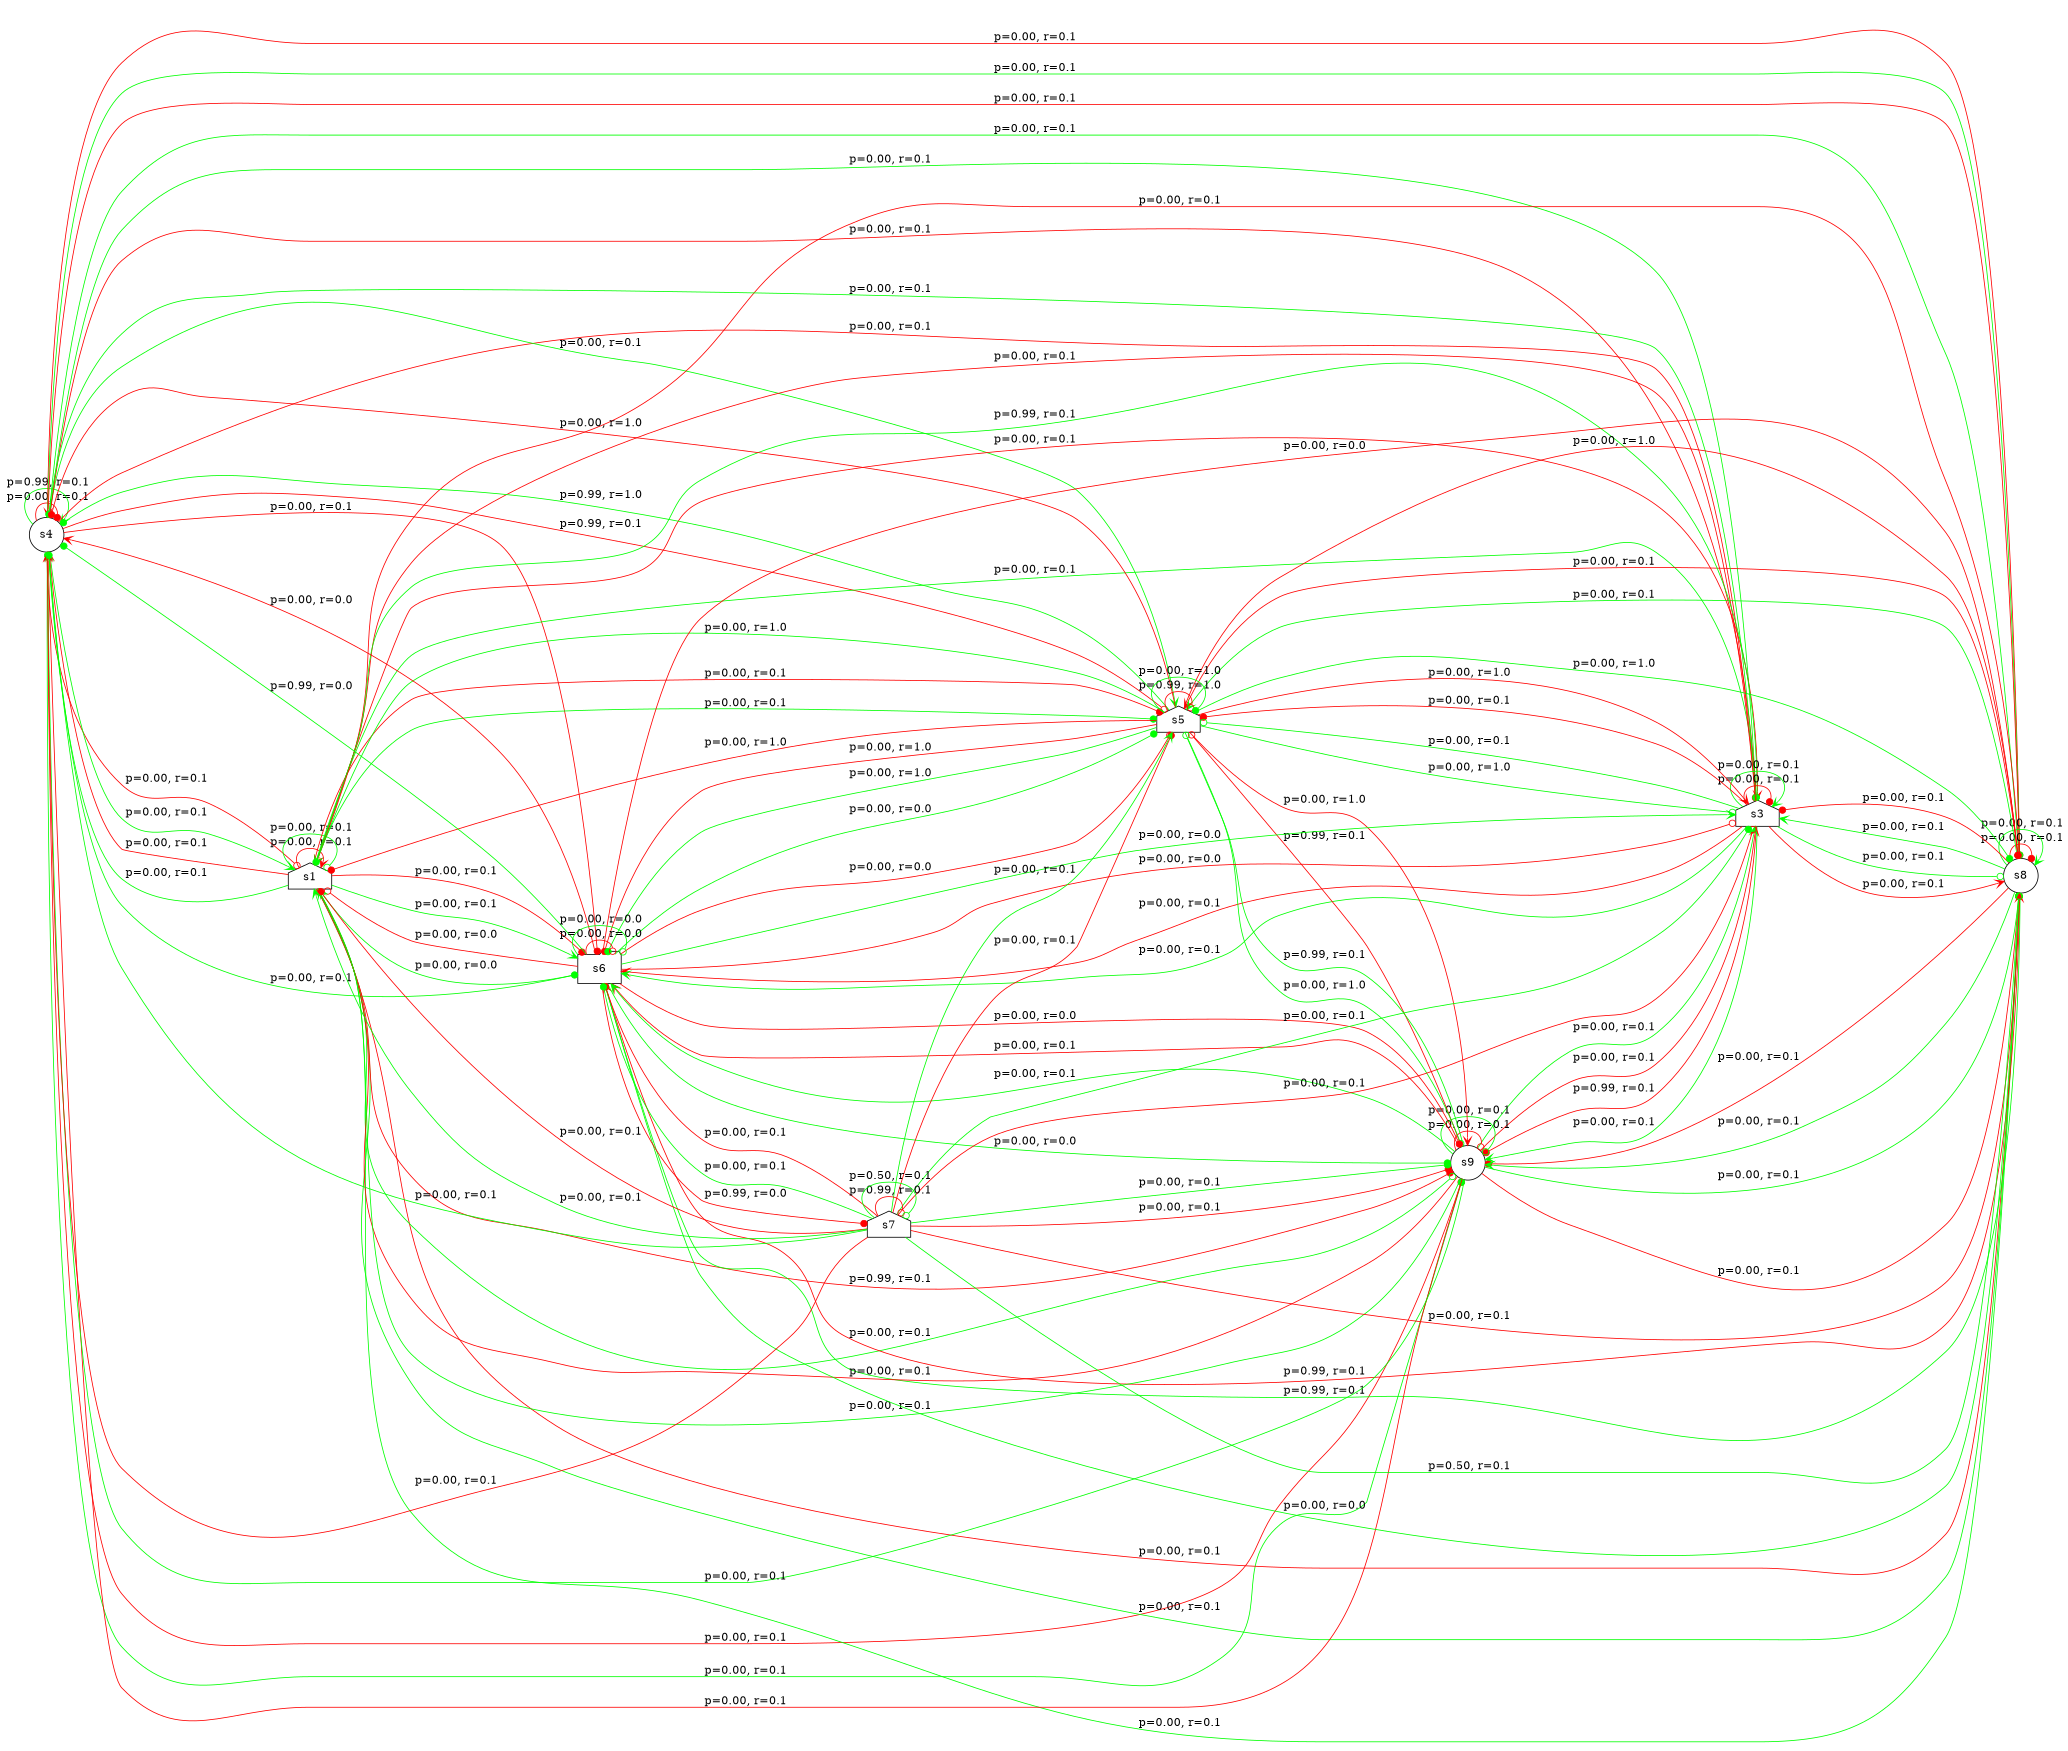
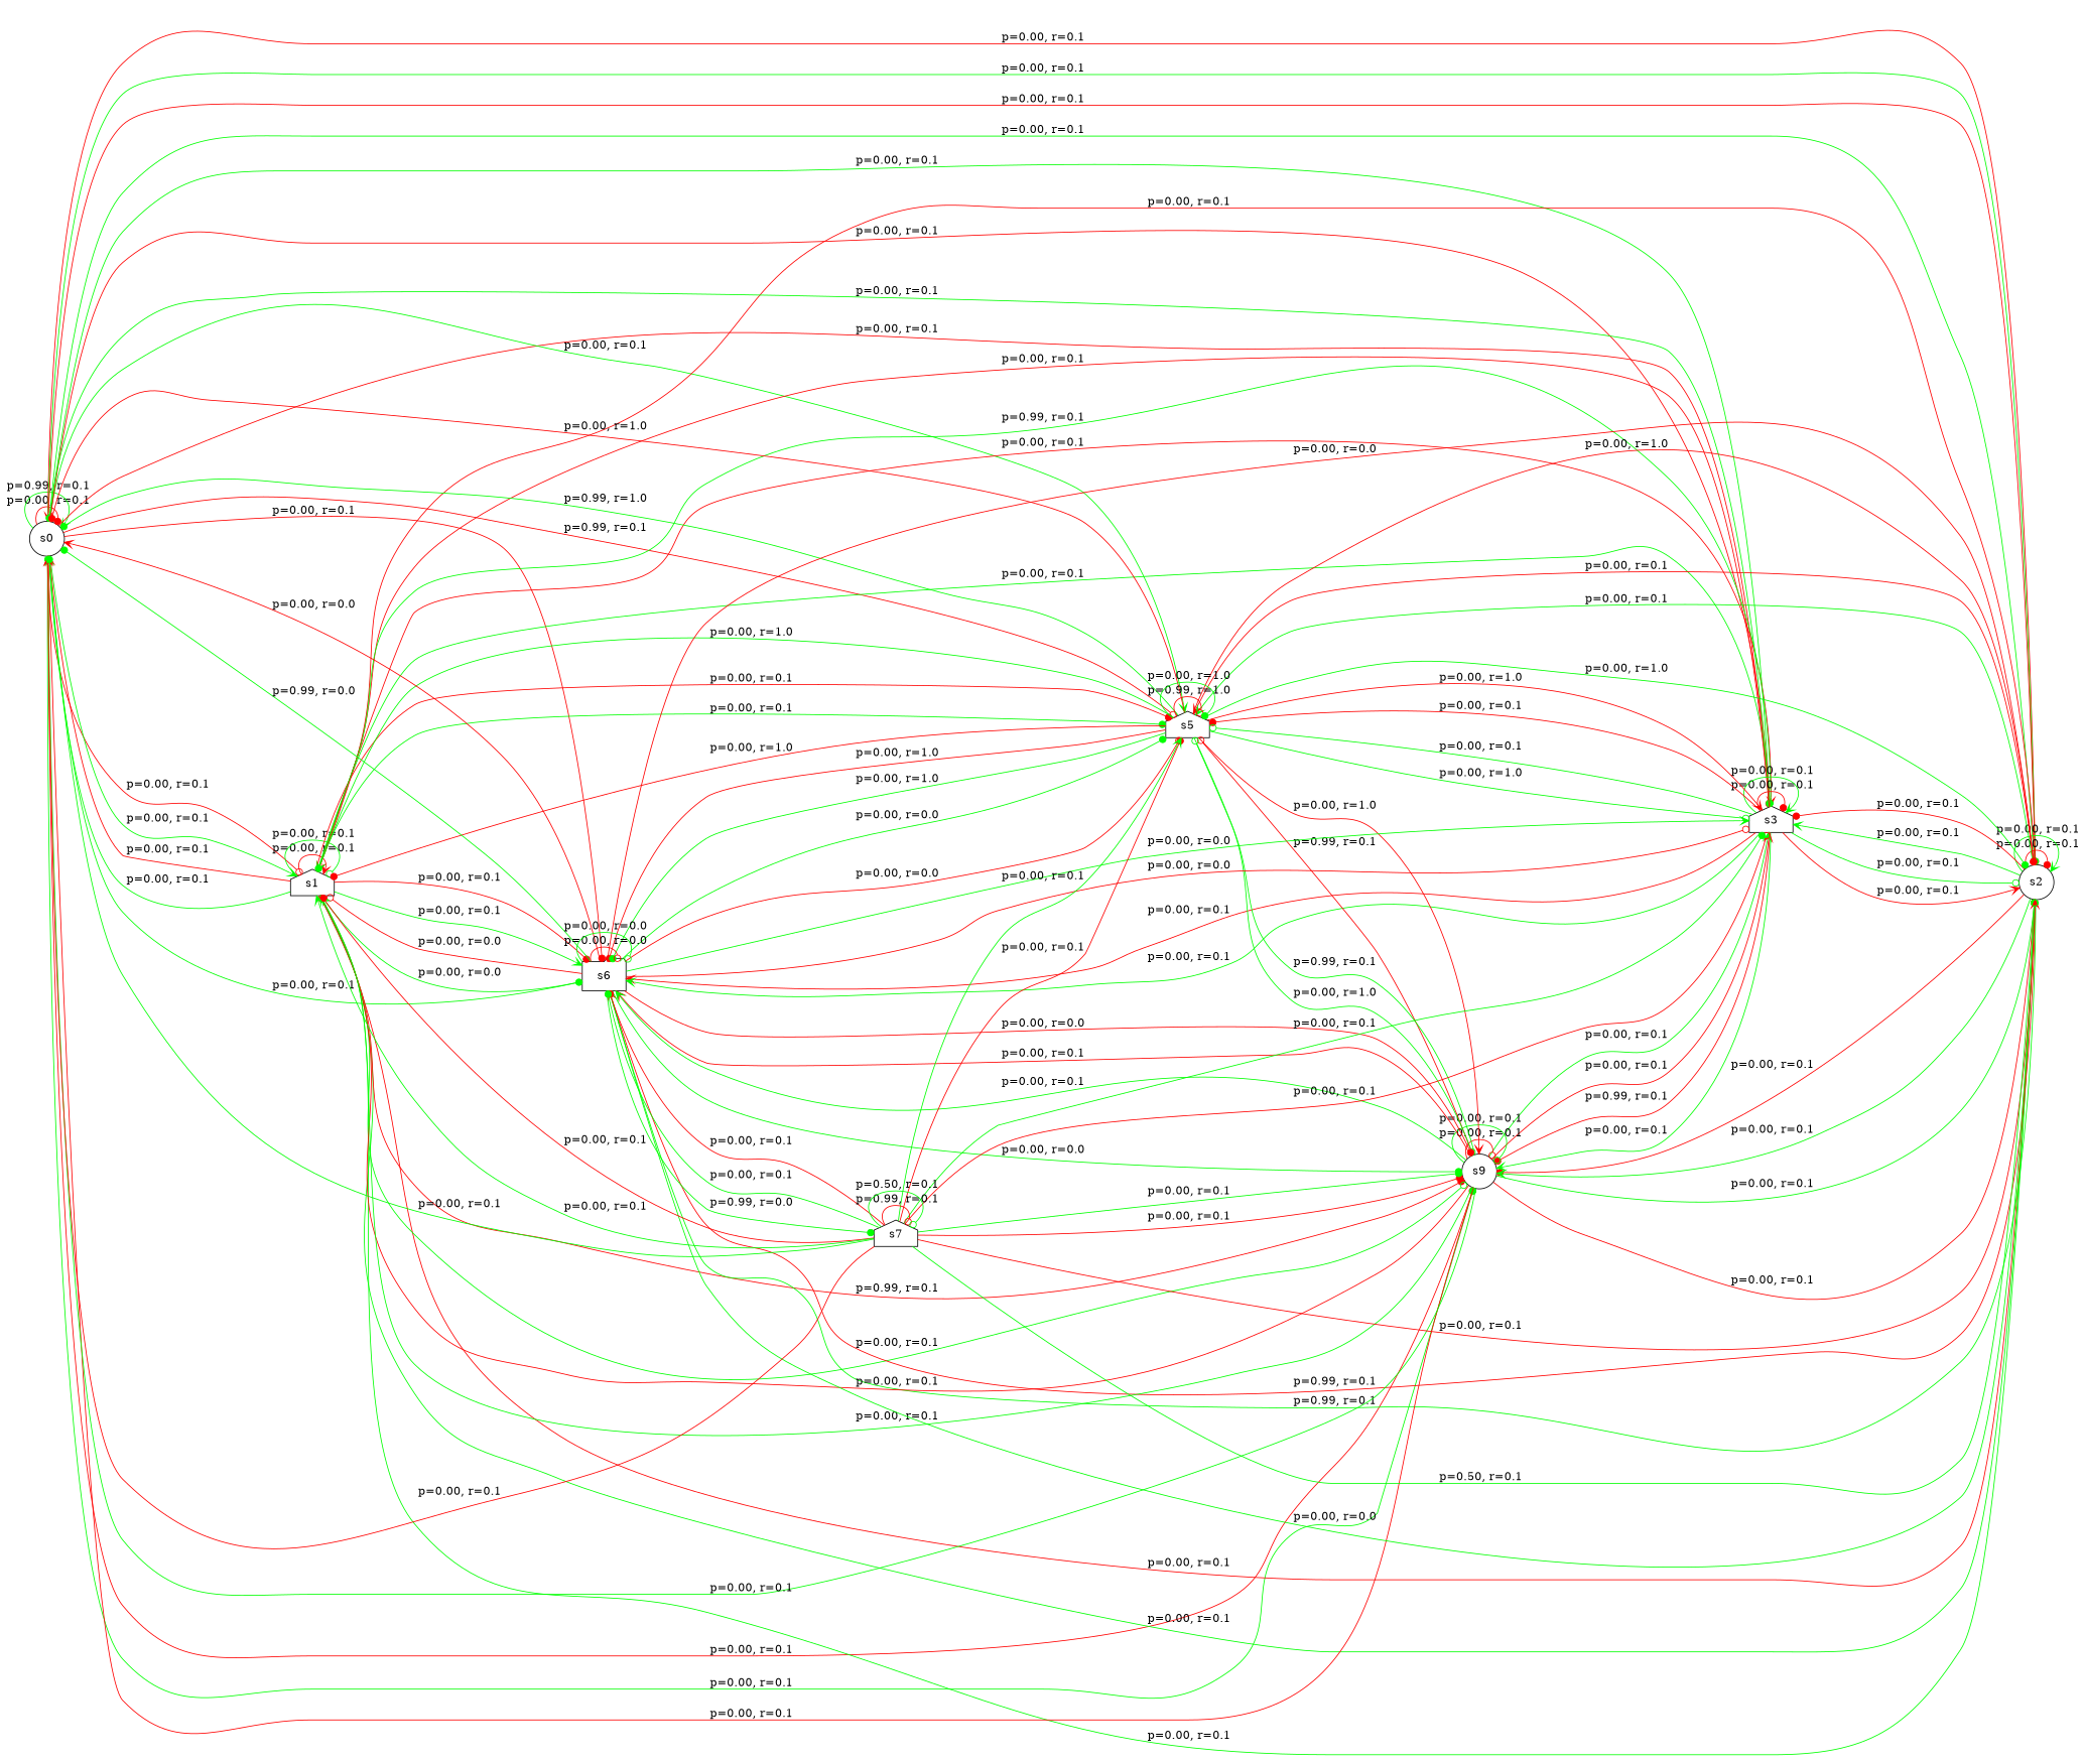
  digraph {
    rankdir=LR
    ranksep=2
    node [shape=house]
    edge [arrowhead=dot color=red]
-   s0 [shape=circle label=s4]
+   s0 [shape=circle]
    s1
-   s2 [shape=circle label=s8]
+   s2 [shape=circle]
    s3
    n5 [label=s9 shape=circle]
    s5
    s6 [shape=folder]
    s7
    s0 -> s0 [label=" p=0.00, r=0.1"]
    s0 -> s0 [arrowhead=vee color=green label=" p=0.99, r=0.1"]
    s0 -> s1 [arrowhead=odot label=" p=0.00, r=0.1"]
    s0 -> s1 [arrowhead=vee color=green label=" p=0.00, r=0.1"]
    s0 -> s2 [arrowhead=odot label=" p=0.00, r=0.1"]
    s0 -> s2 [color=green label=" p=0.00, r=0.1"]
    s0 -> s3 [label=" p=0.00, r=0.1"]
    s0 -> s3 [color=green label=" p=0.00, r=0.1"]
    s0 -> n5 [arrowhead=odot label=" p=0.00, r=0.1"]
    s0 -> n5 [color=green label=" p=0.00, r=0.1"]
    s0 -> s5 [arrowhead=odot label=" p=0.99, r=0.1"]
    s0 -> s5 [arrowhead=vee color=green label=" p=0.00, r=0.1"]
    s0 -> s6 [label=" p=0.00, r=0.1"]
    s0 -> s6 [color=green label=" p=0.00, r=0.1"]
    s1 -> s0 [arrowhead=vee label=" p=0.00, r=0.1"]
    s1 -> s0 [arrowhead=vee color=green label=" p=0.00, r=0.1"]
    s1 -> s1 [arrowhead=vee label=" p=0.00, r=0.1"]
    s1 -> s1 [arrowhead=odot color=green label=" p=0.00, r=0.1"]
    s1 -> s2 [arrowhead=odot label=" p=0.00, r=0.1"]
    s1 -> s2 [color=green label=" p=0.00, r=0.1"]
    s1 -> s3 [arrowhead=vee label=" p=0.00, r=0.1"]
    s1 -> s3 [color=green label=" p=0.00, r=0.1"]
    s1 -> n5 [label=" p=0.99, r=0.1"]
    s1 -> n5 [arrowhead=odot color=green label=" p=0.00, r=0.1"]
    s1 -> s5 [label=" p=0.00, r=0.1"]
    s1 -> s5 [color=green label=" p=0.00, r=0.1"]
    s1 -> s6 [label=" p=0.00, r=0.1"]
    s1 -> s6 [arrowhead=vee color=green label=" p=0.00, r=0.1"]
    s2 -> s0 [arrowhead=vee label=" p=0.00, r=0.1"]
    s2 -> s0 [arrowhead=odot color=green label=" p=0.00, r=0.1"]
    s2 -> s1 [arrowhead=vee label=" p=0.00, r=0.1"]
    s2 -> s1 [arrowhead=odot color=green label=" p=0.00, r=0.1"]
    s2 -> s2 [label=" p=0.00, r=0.1"]
    s2 -> s2 [arrowhead=vee color=green label=" p=0.00, r=0.1"]
    s2 -> s3 [label=" p=0.00, r=0.1"]
    s2 -> s3 [arrowhead=vee color=green label=" p=0.00, r=0.1"]
    s2 -> n5 [label=" p=0.00, r=0.1"]
    s2 -> n5 [arrowhead=vee color=green label=" p=0.00, r=0.1"]
    s2 -> s5 [arrowhead=vee label=" p=0.00, r=0.1"]
    s2 -> s5 [arrowhead=vee color=green label=" p=0.00, r=0.1"]
    s2 -> s6 [arrowhead=vee label=" p=0.99, r=0.1"]
    s2 -> s6 [color=green label=" p=0.99, r=0.1"]
    s3 -> s0 [label=" p=0.00, r=0.1"]
    s3 -> s0 [color=green label=" p=0.00, r=0.1"]
    s3 -> s1 [arrowhead=vee label=" p=0.00, r=0.1"]
    s3 -> s1 [color=green label=" p=0.99, r=0.1"]
    s3 -> s2 [arrowhead=vee label=" p=0.00, r=0.1"]
    s3 -> s2 [arrowhead=odot color=green label=" p=0.00, r=0.1"]
    s3 -> s3 [label=" p=0.00, r=0.1"]
    s3 -> s3 [arrowhead=vee color=green label=" p=0.00, r=0.1"]
    s3 -> n5 [label=" p=0.99, r=0.1"]
    s3 -> n5 [arrowhead=vee color=green label=" p=0.00, r=0.1"]
    s3 -> s5 [label=" p=0.00, r=0.1"]
    s3 -> s5 [arrowhead=odot color=green label=" p=0.00, r=0.1"]
    s3 -> s6 [arrowhead=vee label=" p=0.00, r=0.1"]
    s3 -> s6 [arrowhead=vee color=green label=" p=0.00, r=0.1"]
    n5 -> s0 [arrowhead=vee label=" p=0.00, r=0.1"]
    n5 -> s0 [color=green label=" p=0.00, r=0.1"]
    n5 -> s1 [arrowhead=odot label=" p=0.00, r=0.1"]
    n5 -> s1 [arrowhead=vee color=green label=" p=0.00, r=0.1"]
    n5 -> s2 [label=" p=0.00, r=0.1"]
    n5 -> s2 [arrowhead=odot color=green label=" p=0.00, r=0.1"]
    n5 -> s3 [arrowhead=vee label=" p=0.00, r=0.1"]
    n5 -> s3 [arrowhead=vee color=green label=" p=0.00, r=0.1"]
    n5 -> n5 [arrowhead=odot label=" p=0.00, r=0.1"]
    n5 -> n5 [arrowhead=odot color=green label=" p=0.00, r=0.1"]
    n5 -> s5 [arrowhead=odot label=" p=0.99, r=0.1"]
    n5 -> s5 [arrowhead=odot color=green label=" p=0.99, r=0.1"]
    n5 -> s6 [arrowhead=vee label=" p=0.00, r=0.1"]
    n5 -> s6 [arrowhead=vee color=green label=" p=0.00, r=0.1"]
    s5 -> s0 [label=" p=0.00, r=1.0"]
    s5 -> s0 [color=green label=" p=0.99, r=1.0"]
    s5 -> s1 [label=" p=0.00, r=1.0"]
    s5 -> s1 [arrowhead=vee color=green label=" p=0.00, r=1.0"]
    s5 -> s2 [label=" p=0.00, r=1.0"]
    s5 -> s2 [color=green label=" p=0.00, r=1.0"]
    s5 -> s3 [arrowhead=vee label=" p=0.00, r=1.0"]
    s5 -> s3 [arrowhead=odot color=green label=" p=0.00, r=1.0"]
    s5 -> n5 [arrowhead=vee label=" p=0.00, r=1.0"]
    s5 -> n5 [arrowhead=odot color=green label=" p=0.00, r=1.0"]
    s5 -> s5 [arrowhead=odot label=" p=0.99, r=1.0"]
    s5 -> s5 [color=green label=" p=0.00, r=1.0"]
    s5 -> s6 [label=" p=0.00, r=1.0"]
    s5 -> s6 [color=green label=" p=0.00, r=1.0"]
    s6 -> s0 [arrowhead=vee label=" p=0.00, r=0.0"]
    s6 -> s0 [color=green label=" p=0.99, r=0.0"]
    s6 -> s1 [arrowhead=odot label=" p=0.00, r=0.0"]
    s6 -> s1 [arrowhead=vee color=green label=" p=0.00, r=0.0"]
    s6 -> s2 [label=" p=0.00, r=0.0"]
    s6 -> s2 [color=green label=" p=0.00, r=0.0"]
    s6 -> s3 [arrowhead=odot label=" p=0.00, r=0.0"]
    s6 -> s3 [arrowhead=vee color=green label=" p=0.00, r=0.0"]
    s6 -> n5 [label=" p=0.00, r=0.0"]
    s6 -> n5 [color=green label=" p=0.00, r=0.0"]
    s6 -> s5 [arrowhead=odot label=" p=0.00, r=0.0"]
    s6 -> s5 [color=green label=" p=0.00, r=0.0"]
    s6 -> s6 [arrowhead=odot label=" p=0.00, r=0.0"]
    s6 -> s6 [arrowhead=odot color=green label=" p=0.00, r=0.0"]
-   s6 -> s7 [label=" p=0.99, r=0.0"]
+   s6 -> s7 [color=green label=" p=0.99, r=0.0"]
    s7 -> s0 [arrowhead=vee label=" p=0.00, r=0.1"]
    s7 -> s0 [color=green label=" p=0.00, r=0.1"]
    s7 -> s1 [label=" p=0.00, r=0.1"]
    s7 -> s1 [arrowhead=vee color=green label=" p=0.00, r=0.1"]
    s7 -> s2 [arrowhead=vee label=" p=0.00, r=0.1"]
    s7 -> s2 [arrowhead=odot color=green label=" p=0.50, r=0.1"]
    s7 -> s3 [arrowhead=odot label=" p=0.00, r=0.1"]
    s7 -> s3 [color=green label=" p=0.00, r=0.1"]
    s7 -> n5 [label=" p=0.00, r=0.1"]
    s7 -> n5 [color=green label=" p=0.00, r=0.1"]
    s7 -> s5 [label=" p=0.00, r=0.1"]
    s7 -> s5 [arrowhead=vee color=green label=" p=0.00, r=0.1"]
    s7 -> s6 [label=" p=0.00, r=0.1"]
    s7 -> s6 [color=green label=" p=0.00, r=0.1"]
    s7 -> s7 [arrowhead=odot label=" p=0.99, r=0.1"]
    s7 -> s7 [arrowhead=odot color=green label=" p=0.50, r=0.1"]
  }
